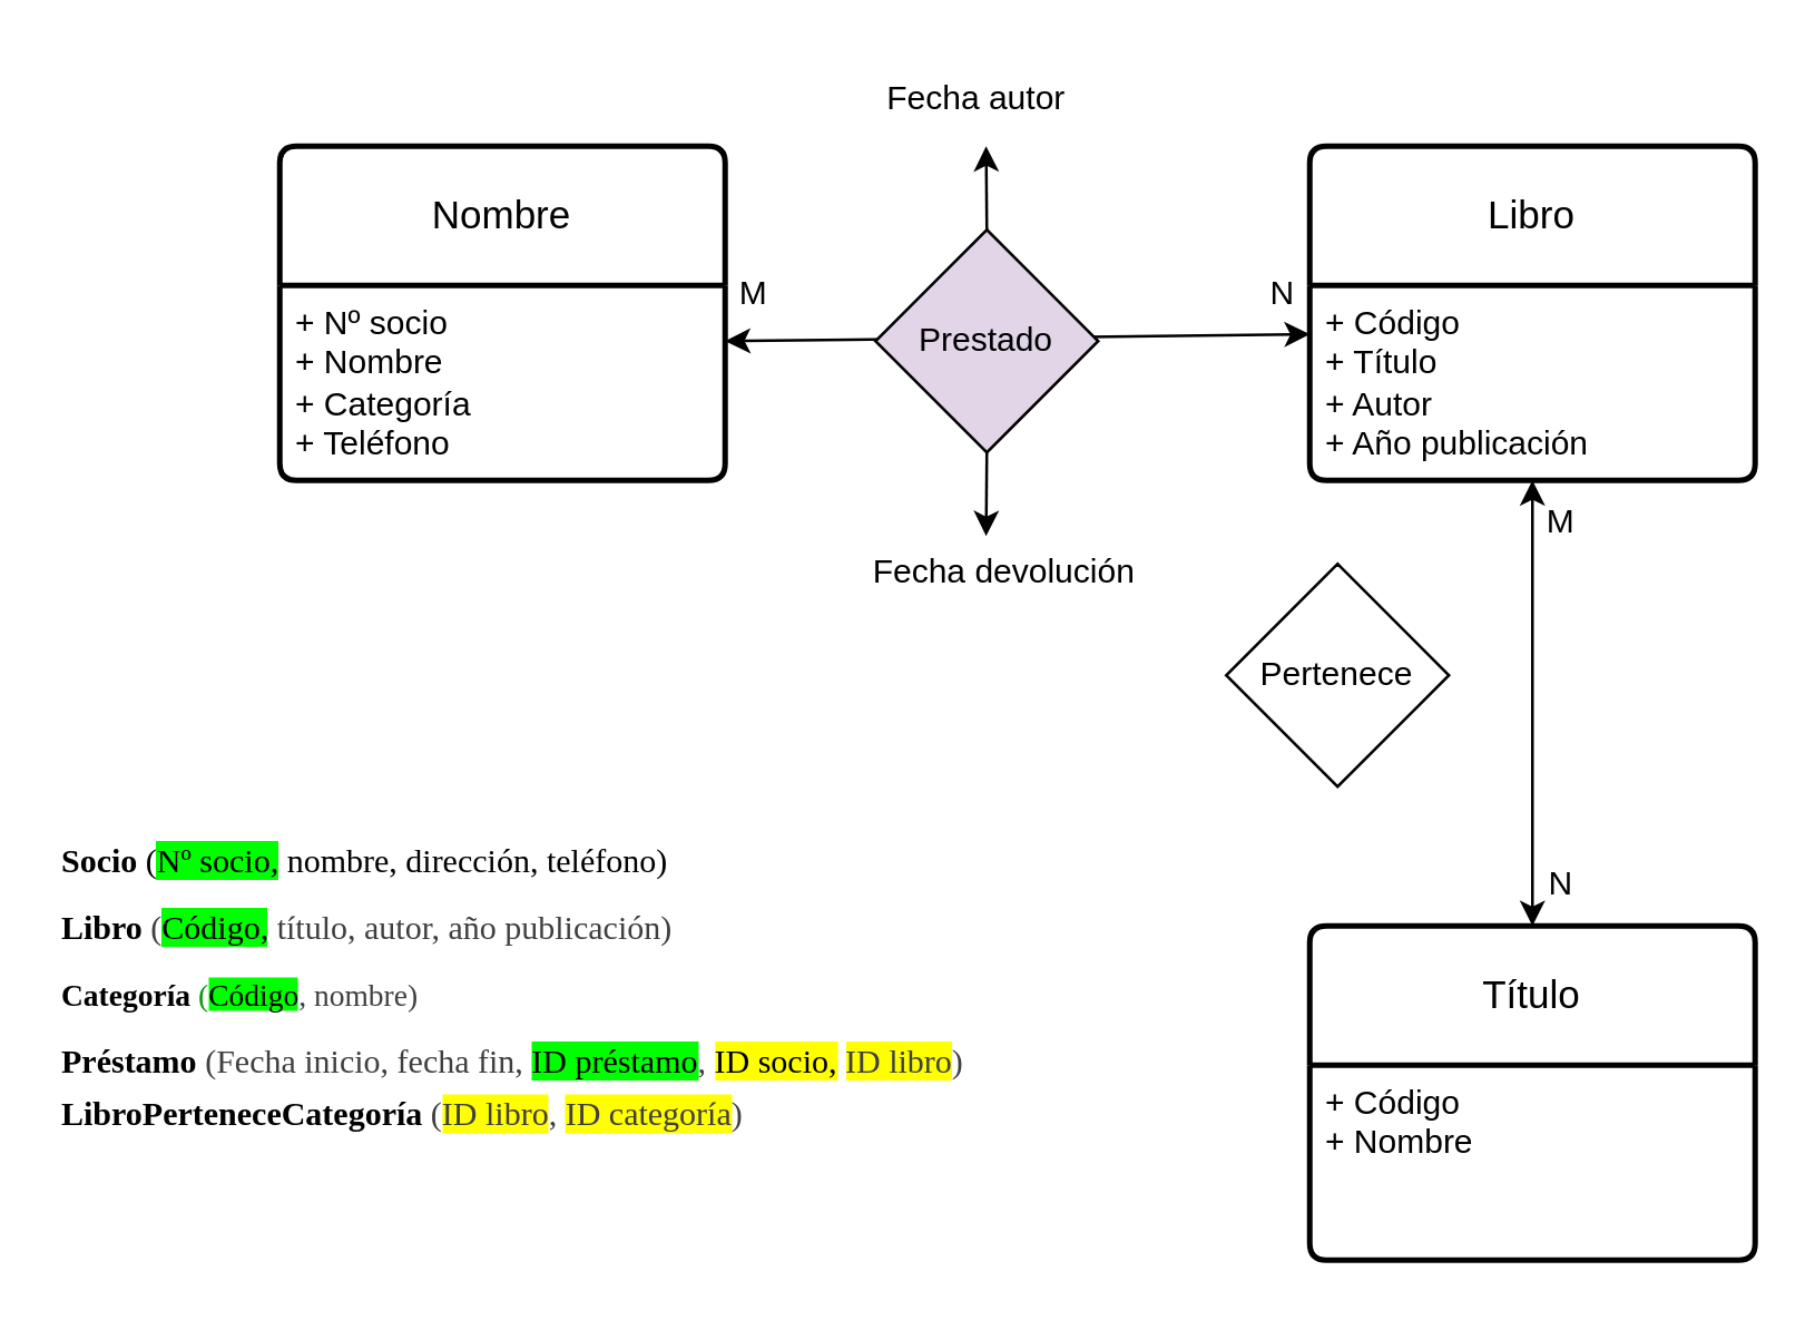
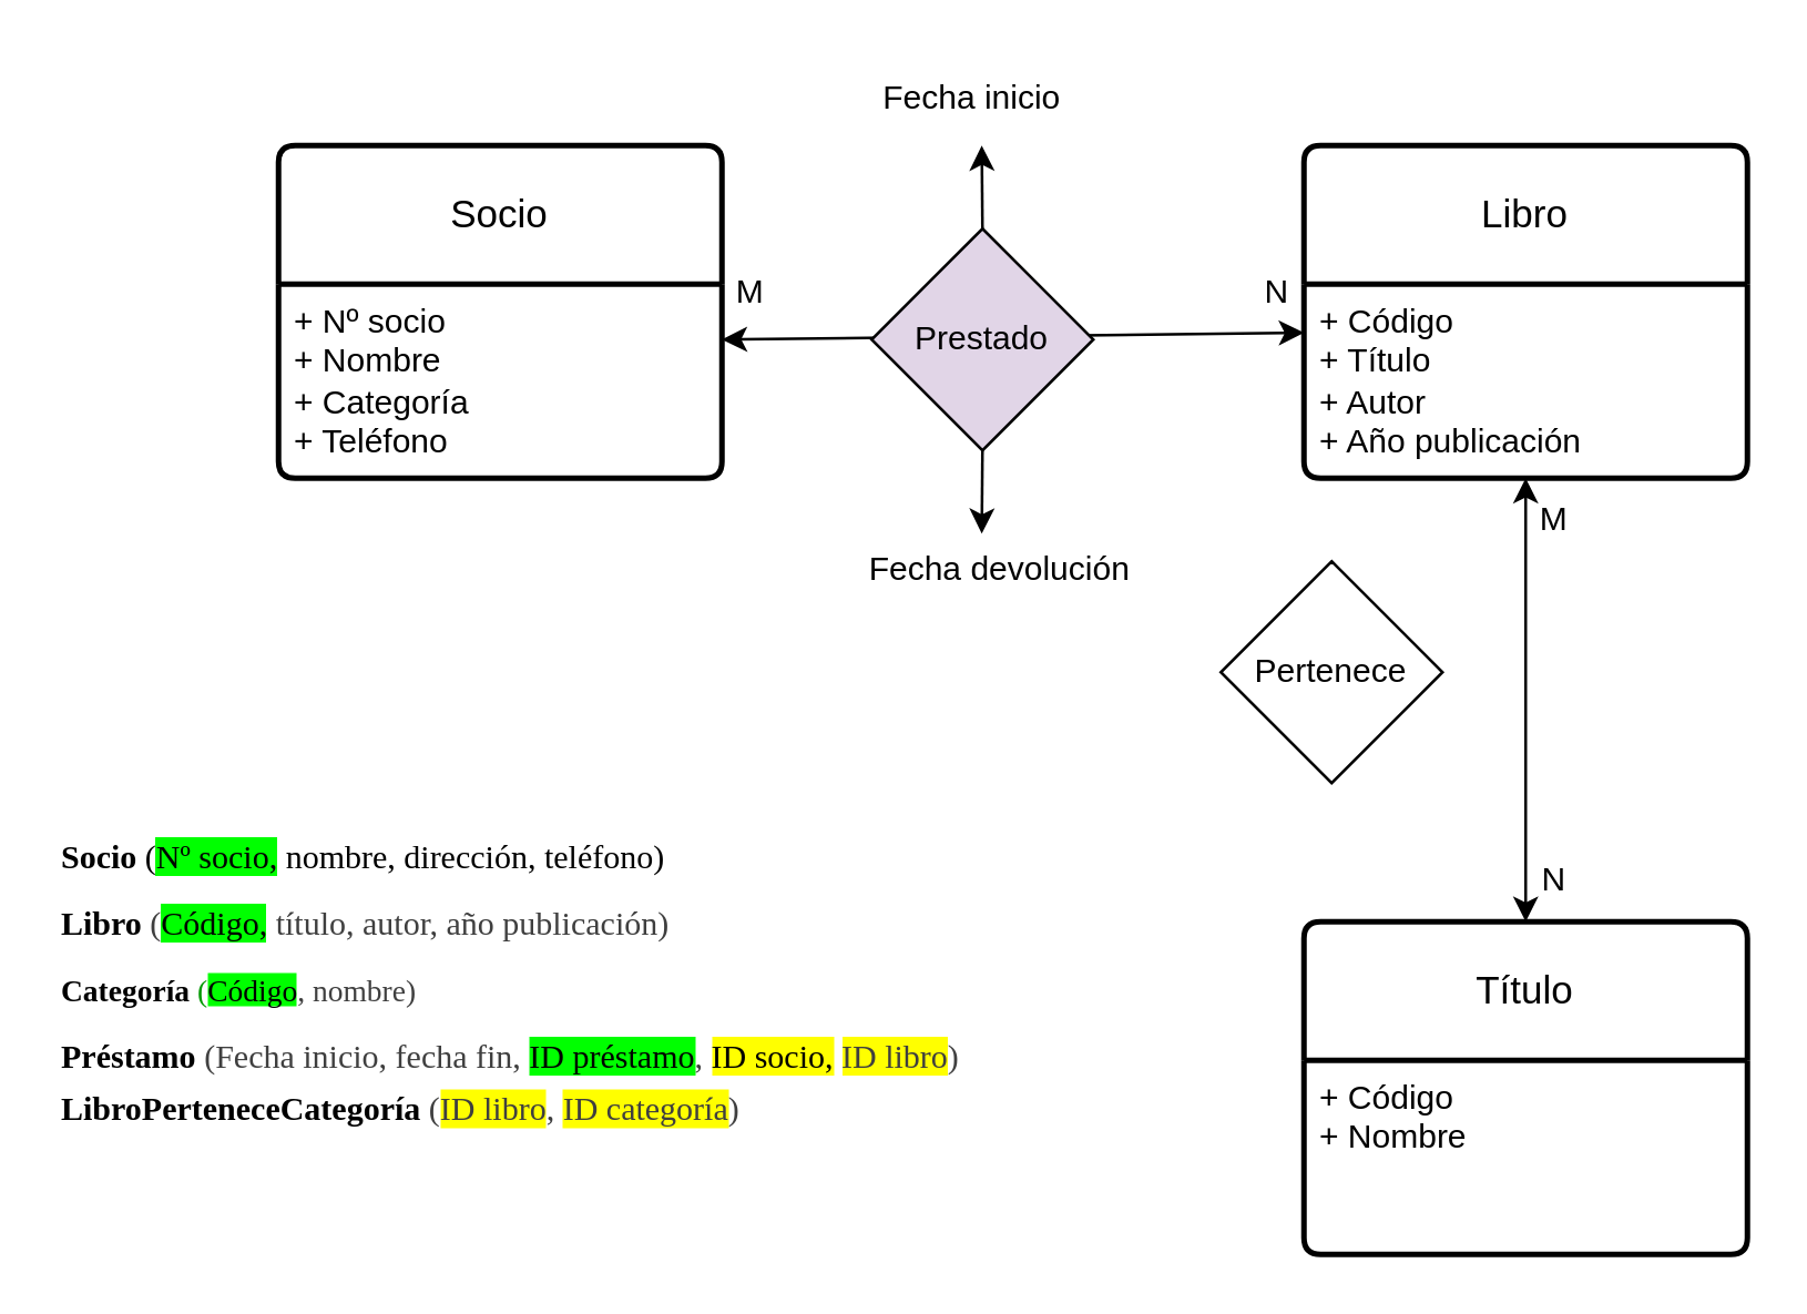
  <mxCell id="0" />
  <mxCell id="1" parent="0" />
  <mxCell id="2" value="Libro" style="swimlane;childLayout=stackLayout;horizontal=1;startSize=50;horizontalStack=0;rounded=1;fontSize=14;fontStyle=0;strokeWidth=2;resizeParent=0;resizeLast=1;shadow=0;dashed=0;align=center;arcSize=4;whiteSpace=wrap;html=1;" vertex="1" parent="1"><mxGeometry x="470" y="52" width="160" height="120" as="geometry" /></mxCell>
  <mxCell id="3" value="+ Código&lt;div&gt;+ Título&lt;/div&gt;&lt;div&gt;+ Autor&lt;/div&gt;&lt;div&gt;+ Año publicación&lt;/div&gt;" style="align=left;strokeColor=none;fillColor=none;spacingLeft=4;fontSize=12;verticalAlign=top;resizable=0;rotatable=0;part=1;html=1;" vertex="1" parent="2"><mxGeometry y="50" width="160" height="70" as="geometry" /></mxCell>
- <mxCell id="4" value="Nombre" style="swimlane;childLayout=stackLayout;horizontal=1;startSize=50;horizontalStack=0;rounded=1;fontSize=14;fontStyle=0;strokeWidth=2;resizeParent=0;resizeLast=1;shadow=0;dashed=0;align=center;arcSize=4;whiteSpace=wrap;html=1;" vertex="1" parent="1"><mxGeometry x="100" y="52" width="160" height="120" as="geometry" /></mxCell>
+ <mxCell id="4" value="Socio" style="swimlane;childLayout=stackLayout;horizontal=1;startSize=50;horizontalStack=0;rounded=1;fontSize=14;fontStyle=0;strokeWidth=2;resizeParent=0;resizeLast=1;shadow=0;dashed=0;align=center;arcSize=4;whiteSpace=wrap;html=1;" vertex="1" parent="1"><mxGeometry x="100" y="52" width="160" height="120" as="geometry" /></mxCell>
  <mxCell id="5" value="+ Nº socio&lt;div&gt;&lt;font color=&quot;#000000&quot;&gt;+ Nombre&amp;nbsp;&lt;/font&gt;&lt;/div&gt;&lt;div&gt;&lt;font color=&quot;#000000&quot;&gt;+ Categoría&lt;/font&gt;&lt;/div&gt;&lt;div&gt;&lt;font color=&quot;#000000&quot;&gt;+ Teléfono&lt;br&gt;&lt;/font&gt;&lt;div&gt;&lt;br&gt;&lt;/div&gt;&lt;/div&gt;" style="align=left;strokeColor=none;fillColor=none;spacingLeft=4;fontSize=12;verticalAlign=top;resizable=0;rotatable=0;part=1;html=1;" vertex="1" parent="4"><mxGeometry y="50" width="160" height="70" as="geometry" /></mxCell>
  <mxCell id="6" value="Título" style="swimlane;childLayout=stackLayout;horizontal=1;startSize=50;horizontalStack=0;rounded=1;fontSize=14;fontStyle=0;strokeWidth=2;resizeParent=0;resizeLast=1;shadow=0;dashed=0;align=center;arcSize=4;whiteSpace=wrap;html=1;" vertex="1" parent="1"><mxGeometry x="470" y="332" width="160" height="120" as="geometry" /></mxCell>
  <mxCell id="7" value="+ Código&lt;div&gt;+ Nombre&lt;/div&gt;" style="align=left;strokeColor=none;fillColor=none;spacingLeft=4;fontSize=12;verticalAlign=top;resizable=0;rotatable=0;part=1;html=1;" vertex="1" parent="6"><mxGeometry y="50" width="160" height="70" as="geometry" /></mxCell>
  <mxCell id="8" value="" style="endArrow=classic;startArrow=classic;html=1;entryX=0;entryY=0.25;entryDx=0;entryDy=0;" edge="1" parent="1" target="3"><mxGeometry width="50" height="50" relative="1" as="geometry"><mxPoint x="260" y="122" as="sourcePoint" /><mxPoint x="310" y="72" as="targetPoint" /></mxGeometry></mxCell>
  <mxCell id="9" style="edgeStyle=none;html=1;exitX=0.5;exitY=0;exitDx=0;exitDy=0;" edge="1" parent="1" source="11"><mxGeometry relative="1" as="geometry"><mxPoint x="353.741" y="52" as="targetPoint" /></mxGeometry></mxCell>
  <mxCell id="10" style="edgeStyle=none;html=1;exitX=0.5;exitY=1;exitDx=0;exitDy=0;" edge="1" parent="1" source="11"><mxGeometry relative="1" as="geometry"><mxPoint x="353.741" y="192" as="targetPoint" /></mxGeometry></mxCell>
  <mxCell id="11" value="Prestado" style="rhombus;whiteSpace=wrap;html=1;fillColor=#e1d5e7;" vertex="1" parent="1"><mxGeometry x="314" y="82" width="80" height="80" as="geometry" /></mxCell>
  <mxCell id="12" value="N" style="text;html=1;align=center;verticalAlign=middle;resizable=0;points=[];autosize=1;strokeColor=none;fillColor=none;" vertex="1" parent="1"><mxGeometry x="445" y="90" width="30" height="30" as="geometry" /></mxCell>
- <mxCell id="13" value="Fecha autor" style="text;html=1;align=center;verticalAlign=middle;resizable=0;points=[];autosize=1;strokeColor=none;fillColor=none;" vertex="1" parent="1"><mxGeometry x="305" y="20" width="90" height="30" as="geometry" /></mxCell>
+ <mxCell id="13" value="Fecha inicio" style="text;html=1;align=center;verticalAlign=middle;resizable=0;points=[];autosize=1;strokeColor=none;fillColor=none;" vertex="1" parent="1"><mxGeometry x="305" y="20" width="90" height="30" as="geometry" /></mxCell>
  <mxCell id="14" value="Fecha devolución" style="text;html=1;align=center;verticalAlign=middle;resizable=0;points=[];autosize=1;strokeColor=none;fillColor=none;" vertex="1" parent="1"><mxGeometry x="300" y="190" width="120" height="30" as="geometry" /></mxCell>
  <mxCell id="15" value="" style="endArrow=classic;startArrow=classic;html=1;entryX=0.5;entryY=1;entryDx=0;entryDy=0;" edge="1" parent="1" target="3"><mxGeometry width="50" height="50" relative="1" as="geometry"><mxPoint x="550" y="332" as="sourcePoint" /><mxPoint x="600" y="282" as="targetPoint" /></mxGeometry></mxCell>
  <mxCell id="16" value="Pertenece" style="rhombus;whiteSpace=wrap;html=1;" vertex="1" parent="1"><mxGeometry x="440" y="202" width="80" height="80" as="geometry" /></mxCell>
  <mxCell id="17" value="N" style="text;html=1;align=center;verticalAlign=middle;resizable=0;points=[];autosize=1;strokeColor=none;fillColor=none;" vertex="1" parent="1"><mxGeometry x="545" y="302" width="30" height="30" as="geometry" /></mxCell>
  <mxCell id="18" value="M" style="text;html=1;align=center;verticalAlign=middle;resizable=0;points=[];autosize=1;strokeColor=none;fillColor=none;" vertex="1" parent="1"><mxGeometry x="545" y="172" width="30" height="30" as="geometry" /></mxCell>
  <mxCell id="19" value="M" style="text;html=1;align=center;verticalAlign=middle;resizable=0;points=[];autosize=1;strokeColor=none;fillColor=none;" vertex="1" parent="1"><mxGeometry x="255" y="90" width="30" height="30" as="geometry" /></mxCell>
  <mxCell id="20" value="&lt;div&gt;&lt;div style=&quot;&quot;&gt;&lt;p style=&quot;margin: 0cm; font-family: &amp;quot;Times New Roman&amp;quot;, serif; color: rgb(0, 0, 0); line-height: 24px;&quot; class=&quot;MsoNormal&quot;&gt;&lt;font style=&quot;font-size: 12px;&quot;&gt;&lt;b style=&quot;&quot;&gt;&lt;span style=&quot;color: black;&quot;&gt;Socio&lt;/span&gt;&lt;/b&gt;&amp;nbsp;(&lt;span style=&quot;color: black; background: lime;&quot;&gt;Nº socio,&lt;/span&gt;&lt;span style=&quot;color: black;&quot;&gt; &lt;/span&gt;nombre, dirección, teléfono)&lt;/font&gt;&lt;/p&gt;&lt;p style=&quot;margin: 0cm; font-family: &amp;quot;Times New Roman&amp;quot;, serif; color: rgb(0, 0, 0); line-height: 24px;&quot; class=&quot;MsoNormal&quot;&gt;&lt;font style=&quot;font-size: 12px;&quot;&gt;&lt;b&gt;&lt;span style=&quot;color: black;&quot;&gt;Libro&lt;/span&gt;&lt;/b&gt;&lt;span style=&quot;color: rgb(63, 63, 63);&quot;&gt;&amp;nbsp;(&lt;/span&gt;&lt;span style=&quot;color: black; background: lime;&quot;&gt;Código,&lt;/span&gt;&lt;span style=&quot;color: black;&quot;&gt; &lt;/span&gt;&lt;span style=&quot;color: rgb(63, 63, 63);&quot;&gt;título, autor, año publicación)&lt;/span&gt;&lt;/font&gt;&lt;/p&gt;&lt;p style=&quot;margin: 0cm; font-family: &amp;quot;Times New Roman&amp;quot;, serif; color: rgb(0, 0, 0); line-height: 24px;&quot; class=&quot;MsoNormal&quot;&gt;&lt;font style=&quot;font-size: 11px;&quot;&gt;&lt;b&gt;&lt;span style=&quot;color: black;&quot;&gt;Categoría&lt;/span&gt;&lt;/b&gt;&lt;span style=&quot;color: rgb(63, 63, 63);&quot;&gt;&amp;nbsp;&lt;/span&gt;&lt;span style=&quot;color: rgb(0, 153, 0);&quot;&gt;(&lt;/span&gt;&lt;span style=&quot;color: black; background: lime;&quot;&gt;Código&lt;/span&gt;&lt;span style=&quot;color: rgb(63, 63, 63);&quot;&gt;, nombre)&lt;/span&gt;&lt;/font&gt;&lt;/p&gt;&lt;p style=&quot;margin: 0cm; font-family: &amp;quot;Times New Roman&amp;quot;, serif; color: rgb(0, 0, 0); line-height: 24px;&quot; class=&quot;MsoNormal&quot;&gt;&lt;font style=&quot;font-size: 12px;&quot;&gt;&lt;b&gt;&lt;span style=&quot;color: black;&quot;&gt;Préstamo&lt;/span&gt;&lt;/b&gt;&lt;span style=&quot;color: black;&quot;&gt;&amp;nbsp;&lt;/span&gt;&lt;span style=&quot;color: rgb(63, 63, 63);&quot;&gt;(Fecha inicio, fecha fin,&amp;nbsp;&lt;/span&gt;&lt;span style=&quot;color: black; background: lime;&quot;&gt;ID préstamo&lt;/span&gt;&lt;span style=&quot;color: rgb(63, 63, 63);&quot;&gt;, &lt;/span&gt;&lt;span style=&quot;background: yellow;&quot;&gt;ID socio,&lt;/span&gt;&lt;span style=&quot;color: rgb(63, 63, 63);&quot;&gt; &lt;span style=&quot;background: yellow;&quot;&gt;ID libro&lt;/span&gt;)&lt;/span&gt;&lt;/font&gt;&lt;/p&gt;&lt;p style=&quot;margin: 0cm; font-family: &amp;quot;Times New Roman&amp;quot;, serif; color: rgb(0, 0, 0);&quot; class=&quot;MsoNormal&quot;&gt;&lt;font style=&quot;font-size: 12px;&quot;&gt;&lt;b style=&quot;&quot;&gt;&lt;span style=&quot;color: black;&quot;&gt;LibroPerteneceCategoría&lt;/span&gt;&lt;/b&gt;&lt;span style=&quot;color: rgb(63, 63, 63);&quot;&gt; (&lt;span style=&quot;background: yellow;&quot;&gt;ID libro&lt;/span&gt;, &lt;span style=&quot;background: yellow;&quot;&gt;ID categoría&lt;/span&gt;)&lt;/span&gt;&lt;/font&gt;&lt;/p&gt;&lt;/div&gt;&lt;/div&gt;" style="text;html=1;align=left;verticalAlign=middle;whiteSpace=wrap;rounded=0;" vertex="1" parent="1"><mxGeometry x="20" y="342" width="444" height="20" as="geometry" /></mxCell>
